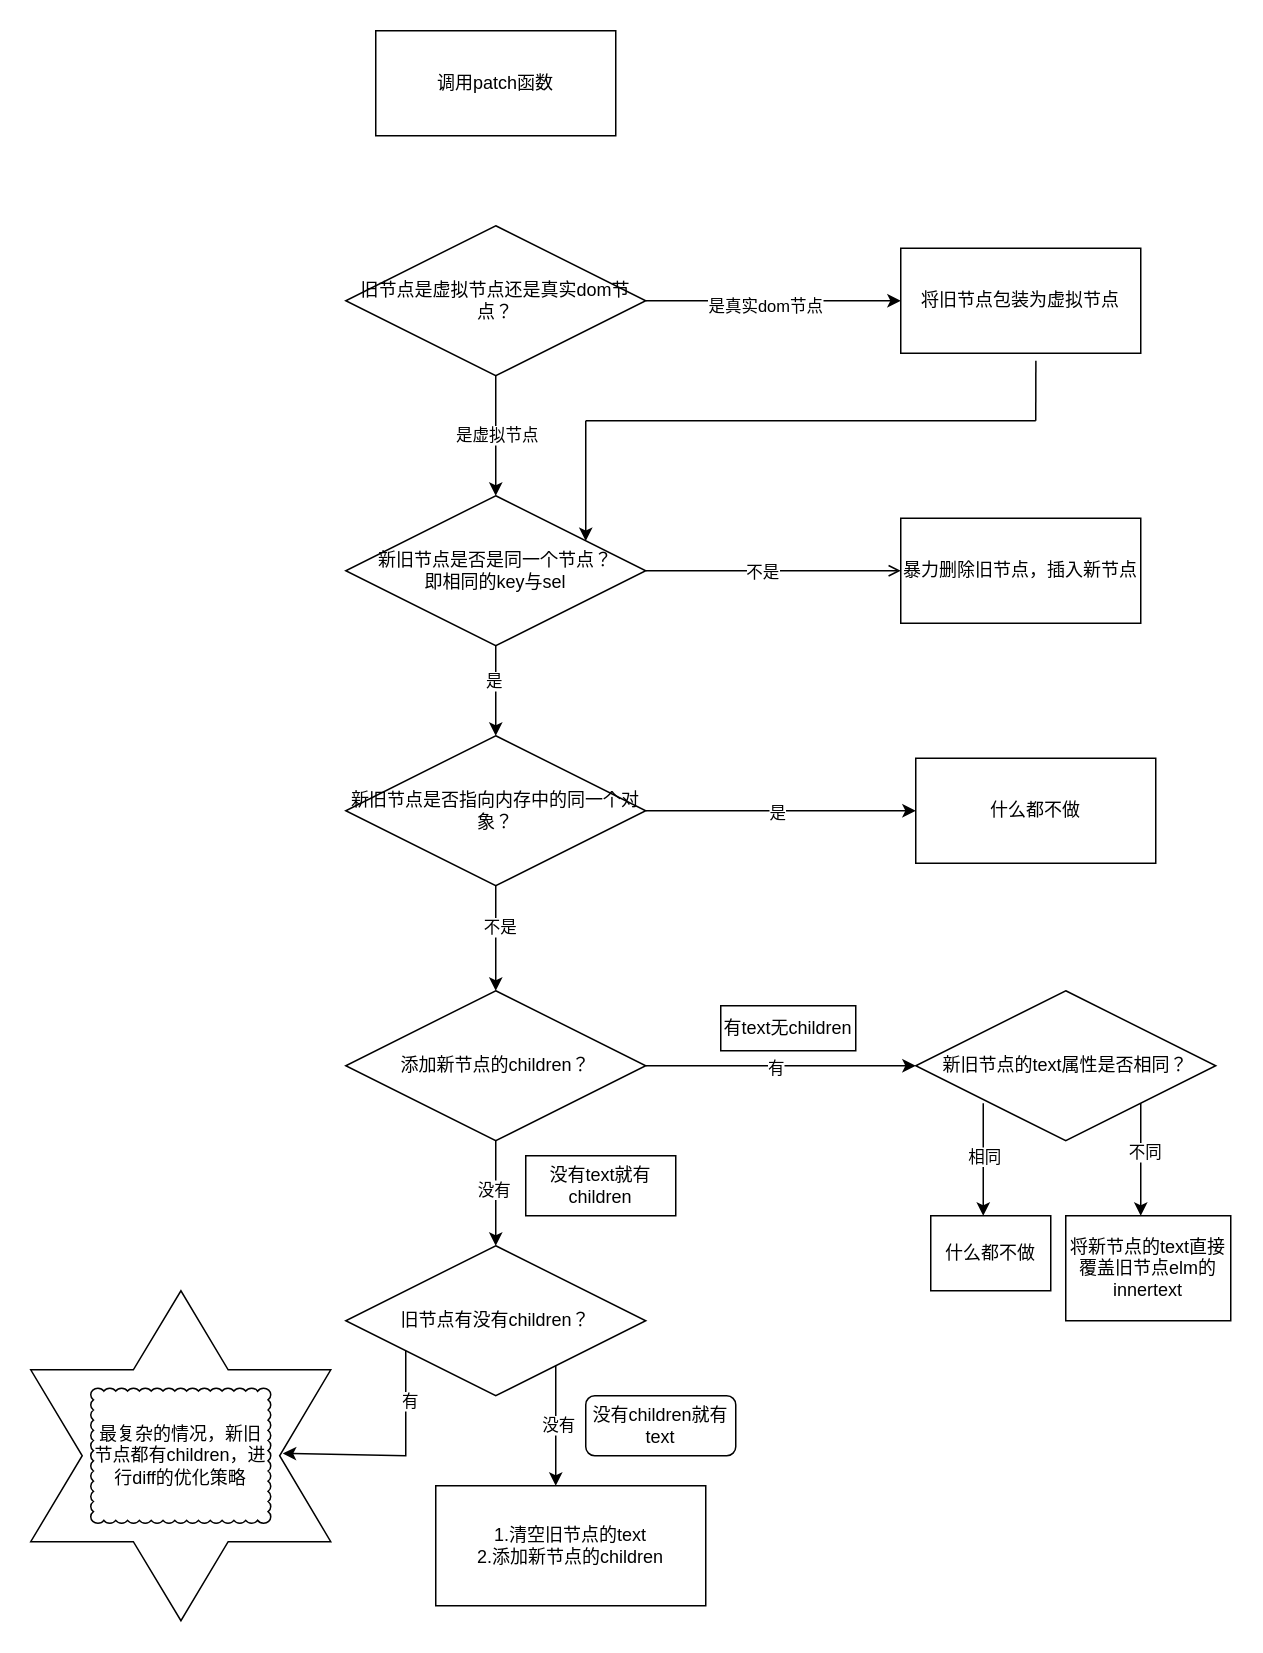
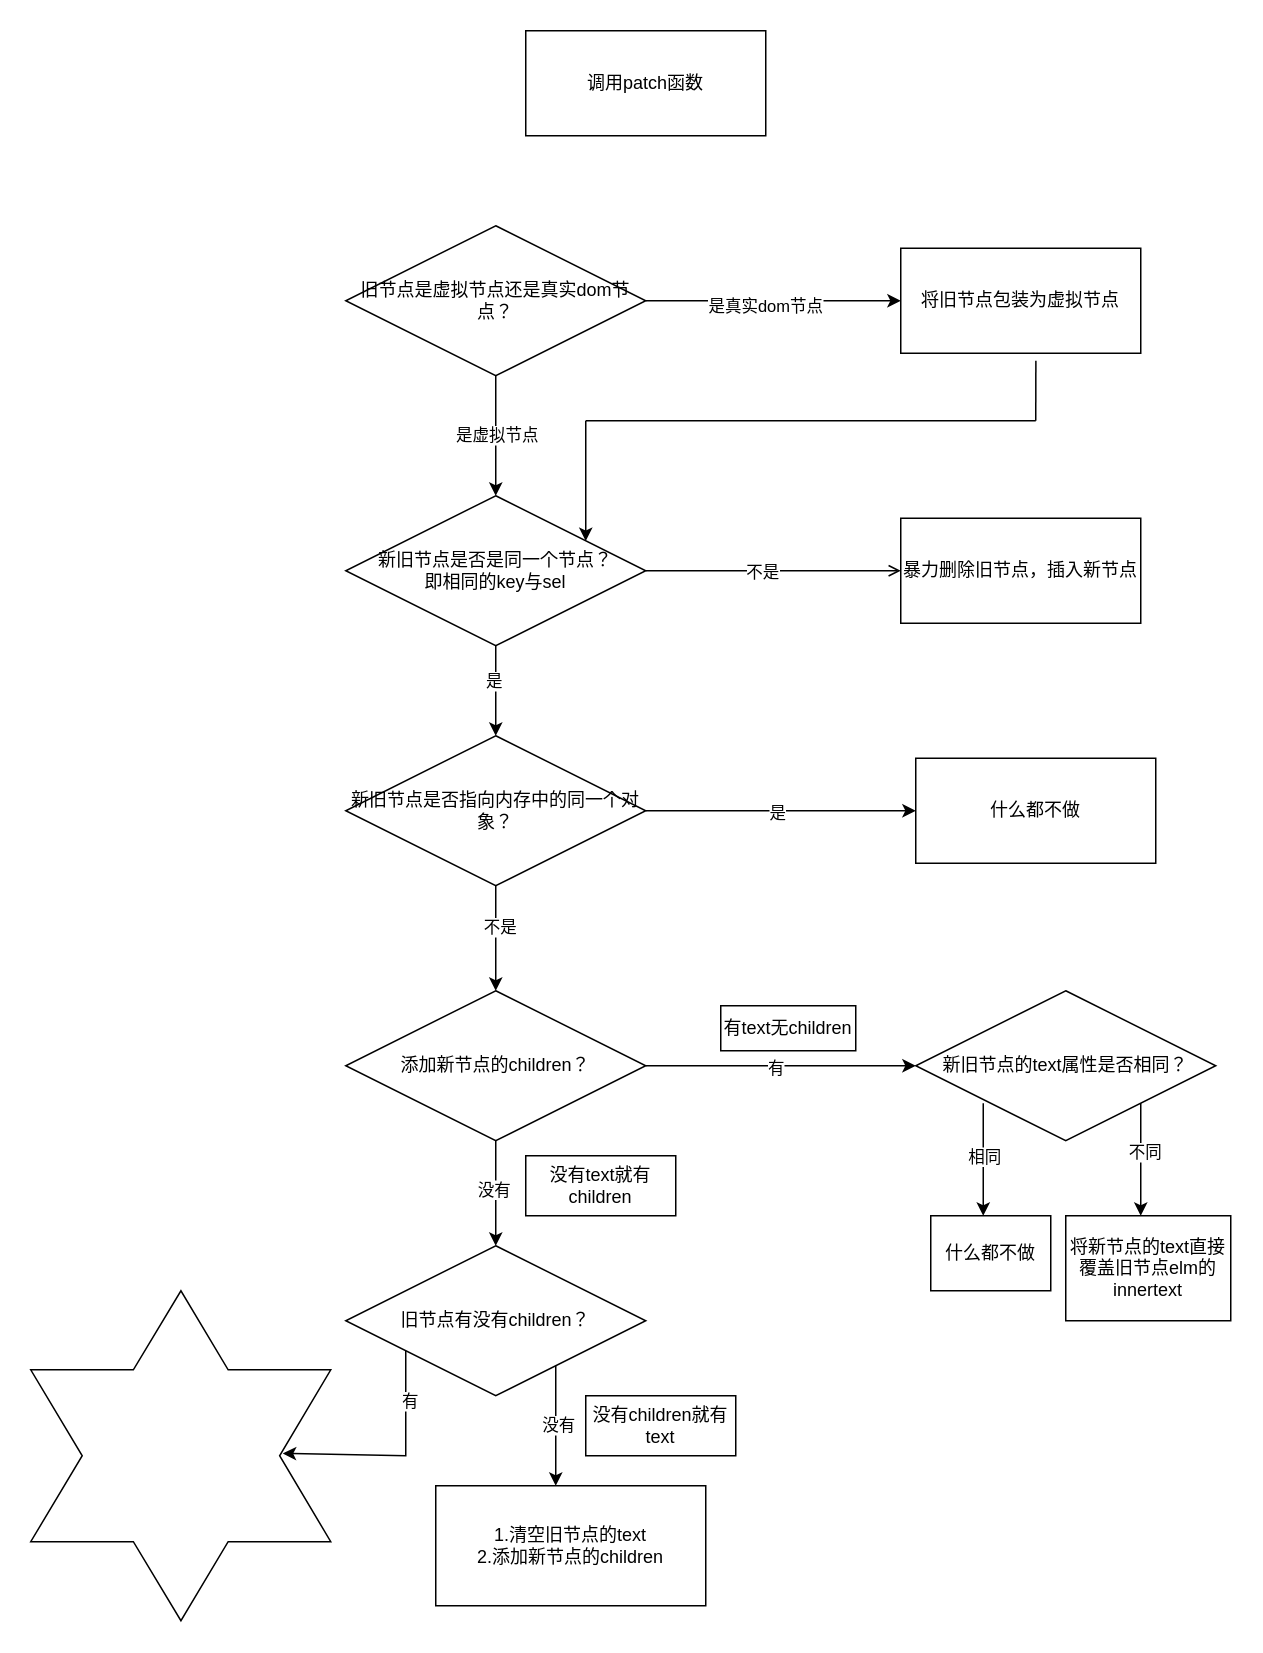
  <mxCell id="0" />
  <mxCell id="1" parent="0" />
- <mxCell id="2" value="调用patch函数" style="rounded=0;whiteSpace=wrap;html=1;" vertex="1" parent="1"><mxGeometry x="250" y="20" width="160" height="70" as="geometry" /></mxCell>
+ <mxCell id="2" value="调用patch函数" style="rounded=0;whiteSpace=wrap;html=1;" vertex="1" parent="1"><mxGeometry x="350" y="20" width="160" height="70" as="geometry" /></mxCell>
  <mxCell id="3" value="旧节点是虚拟节点还是真实dom节点？" style="rhombus;whiteSpace=wrap;html=1;" vertex="1" parent="1"><mxGeometry x="230" y="150" width="200" height="100" as="geometry" /></mxCell>
  <mxCell id="4" value="" style="endArrow=classic;html=1;rounded=0;exitX=1;exitY=0.5;exitDx=0;exitDy=0;" edge="1" parent="1" source="3"><mxGeometry width="50" height="50" relative="1" as="geometry"><mxPoint x="740" y="300" as="sourcePoint" /><mxPoint x="600" y="200" as="targetPoint" /></mxGeometry></mxCell>
  <mxCell id="5" value="Text" style="edgeLabel;html=1;align=center;verticalAlign=middle;resizable=0;points=[];" vertex="1" connectable="0" parent="4"><mxGeometry x="-0.106" y="-2" relative="1" as="geometry"><mxPoint as="offset" /></mxGeometry></mxCell>
  <mxCell id="6" value="是真实dom节点" style="edgeLabel;html=1;align=center;verticalAlign=middle;resizable=0;points=[];" vertex="1" connectable="0" parent="4"><mxGeometry x="-0.071" y="-3" relative="1" as="geometry"><mxPoint as="offset" /></mxGeometry></mxCell>
  <mxCell id="7" value="将旧节点包装为虚拟节点" style="rounded=0;whiteSpace=wrap;html=1;" vertex="1" parent="1"><mxGeometry x="600" y="165" width="160" height="70" as="geometry" /></mxCell>
  <mxCell id="8" value="" style="endArrow=classic;html=1;rounded=0;exitX=0.5;exitY=1;exitDx=0;exitDy=0;" edge="1" parent="1" source="3"><mxGeometry width="50" height="50" relative="1" as="geometry"><mxPoint x="670" y="260" as="sourcePoint" /><mxPoint x="330" y="330" as="targetPoint" /></mxGeometry></mxCell>
  <mxCell id="9" value="是虚拟节点" style="edgeLabel;html=1;align=center;verticalAlign=middle;resizable=0;points=[];" vertex="1" connectable="0" parent="8"><mxGeometry x="-0.037" relative="1" as="geometry"><mxPoint as="offset" /></mxGeometry></mxCell>
  <mxCell id="10" value="" style="endArrow=none;html=1;rounded=0;exitX=0.563;exitY=1.071;exitDx=0;exitDy=0;exitPerimeter=0;" edge="1" parent="1" source="7"><mxGeometry width="50" height="50" relative="1" as="geometry"><mxPoint x="670" y="260" as="sourcePoint" /><mxPoint x="690" y="280" as="targetPoint" /></mxGeometry></mxCell>
  <mxCell id="11" value="" style="endArrow=none;html=1;rounded=0;" edge="1" parent="1"><mxGeometry width="50" height="50" relative="1" as="geometry"><mxPoint x="690" y="280" as="sourcePoint" /><mxPoint x="390" y="280" as="targetPoint" /></mxGeometry></mxCell>
  <mxCell id="12" value="" style="endArrow=classic;html=1;rounded=0;entryX=0.8;entryY=0.302;entryDx=0;entryDy=0;entryPerimeter=0;" edge="1" parent="1" target="13"><mxGeometry width="50" height="50" relative="1" as="geometry"><mxPoint x="390" y="280" as="sourcePoint" /><mxPoint x="390" y="330" as="targetPoint" /></mxGeometry></mxCell>
  <mxCell id="13" value="新旧节点是否是同一个节点？&lt;br&gt;即相同的key与sel" style="rhombus;whiteSpace=wrap;html=1;" vertex="1" parent="1"><mxGeometry x="230" y="330" width="200" height="100" as="geometry" /></mxCell>
  <mxCell id="14" value="" style="endArrow=open;html=1;rounded=0;exitX=1;exitY=0.5;exitDx=0;exitDy=0;entryX=0;entryY=0.5;entryDx=0;entryDy=0;" edge="1" parent="1" source="13" target="16"><mxGeometry width="50" height="50" relative="1" as="geometry"><mxPoint x="670" y="260" as="sourcePoint" /><mxPoint x="590" y="380" as="targetPoint" /></mxGeometry></mxCell>
  <mxCell id="15" value="不是" style="edgeLabel;html=1;align=center;verticalAlign=middle;resizable=0;points=[];" vertex="1" connectable="0" parent="14"><mxGeometry x="-0.094" relative="1" as="geometry"><mxPoint as="offset" /></mxGeometry></mxCell>
  <mxCell id="16" value="暴力删除旧节点，插入新节点" style="rounded=0;whiteSpace=wrap;html=1;" vertex="1" parent="1"><mxGeometry x="600" y="345" width="160" height="70" as="geometry" /></mxCell>
  <mxCell id="17" value="" style="endArrow=classic;html=1;rounded=0;" edge="1" parent="1"><mxGeometry width="50" height="50" relative="1" as="geometry"><mxPoint x="330" y="430" as="sourcePoint" /><mxPoint x="330" y="490" as="targetPoint" /></mxGeometry></mxCell>
  <mxCell id="18" value="是" style="edgeLabel;html=1;align=center;verticalAlign=middle;resizable=0;points=[];" vertex="1" connectable="0" parent="17"><mxGeometry x="-0.244" y="-2" relative="1" as="geometry"><mxPoint as="offset" /></mxGeometry></mxCell>
  <mxCell id="19" value="新旧节点是否指向内存中的同一个对象？" style="rhombus;whiteSpace=wrap;html=1;" vertex="1" parent="1"><mxGeometry x="230" y="490" width="200" height="100" as="geometry" /></mxCell>
  <mxCell id="20" value="" style="endArrow=classic;html=1;rounded=0;exitX=1;exitY=0.5;exitDx=0;exitDy=0;" edge="1" parent="1" source="19"><mxGeometry width="50" height="50" relative="1" as="geometry"><mxPoint x="670" y="430" as="sourcePoint" /><mxPoint x="610" y="540" as="targetPoint" /></mxGeometry></mxCell>
  <mxCell id="21" value="是" style="edgeLabel;html=1;align=center;verticalAlign=middle;resizable=0;points=[];" vertex="1" connectable="0" parent="20"><mxGeometry x="-0.037" y="-1" relative="1" as="geometry"><mxPoint as="offset" /></mxGeometry></mxCell>
  <mxCell id="22" value="什么都不做" style="rounded=0;whiteSpace=wrap;html=1;" vertex="1" parent="1"><mxGeometry x="610" y="505" width="160" height="70" as="geometry" /></mxCell>
  <mxCell id="23" value="" style="endArrow=classic;html=1;rounded=0;" edge="1" parent="1"><mxGeometry width="50" height="50" relative="1" as="geometry"><mxPoint x="330" y="590" as="sourcePoint" /><mxPoint x="330" y="660" as="targetPoint" /></mxGeometry></mxCell>
  <mxCell id="24" value="不是" style="edgeLabel;html=1;align=center;verticalAlign=middle;resizable=0;points=[];" vertex="1" connectable="0" parent="23"><mxGeometry x="-0.233" y="2" relative="1" as="geometry"><mxPoint as="offset" /></mxGeometry></mxCell>
  <mxCell id="25" value="添加新节点的children？" style="rhombus;whiteSpace=wrap;html=1;" vertex="1" parent="1"><mxGeometry x="230" y="660" width="200" height="100" as="geometry" /></mxCell>
  <mxCell id="26" value="" style="endArrow=classic;html=1;rounded=0;exitX=1;exitY=0.5;exitDx=0;exitDy=0;" edge="1" parent="1" source="25"><mxGeometry width="50" height="50" relative="1" as="geometry"><mxPoint x="670" y="680" as="sourcePoint" /><mxPoint x="610" y="710" as="targetPoint" /></mxGeometry></mxCell>
  <mxCell id="27" value="有" style="edgeLabel;html=1;align=center;verticalAlign=middle;resizable=0;points=[];" vertex="1" connectable="0" parent="26"><mxGeometry x="-0.046" y="-1" relative="1" as="geometry"><mxPoint as="offset" /></mxGeometry></mxCell>
  <mxCell id="28" value="新旧节点的text属性是否相同？" style="rhombus;whiteSpace=wrap;html=1;" vertex="1" parent="1"><mxGeometry x="610" y="660" width="200" height="100" as="geometry" /></mxCell>
  <mxCell id="29" value="" style="endArrow=classic;html=1;rounded=0;" edge="1" parent="1"><mxGeometry width="50" height="50" relative="1" as="geometry"><mxPoint x="655" y="735" as="sourcePoint" /><mxPoint x="655" y="810" as="targetPoint" /></mxGeometry></mxCell>
  <mxCell id="30" value="相同" style="edgeLabel;html=1;align=center;verticalAlign=middle;resizable=0;points=[];" vertex="1" connectable="0" parent="29"><mxGeometry x="-0.062" relative="1" as="geometry"><mxPoint as="offset" /></mxGeometry></mxCell>
  <mxCell id="31" value="什么都不做" style="rounded=0;whiteSpace=wrap;html=1;" vertex="1" parent="1"><mxGeometry x="620" y="810" width="80" height="50" as="geometry" /></mxCell>
  <mxCell id="32" value="" style="endArrow=classic;html=1;rounded=0;" edge="1" parent="1"><mxGeometry width="50" height="50" relative="1" as="geometry"><mxPoint x="760" y="735" as="sourcePoint" /><mxPoint x="760" y="810" as="targetPoint" /></mxGeometry></mxCell>
  <mxCell id="33" value="不同" style="edgeLabel;html=1;align=center;verticalAlign=middle;resizable=0;points=[];" vertex="1" connectable="0" parent="32"><mxGeometry x="-0.151" y="2" relative="1" as="geometry"><mxPoint as="offset" /></mxGeometry></mxCell>
  <mxCell id="34" value="将新节点的text直接覆盖旧节点elm的innertext" style="rounded=0;whiteSpace=wrap;html=1;" vertex="1" parent="1"><mxGeometry x="710" y="810" width="110" height="70" as="geometry" /></mxCell>
  <mxCell id="35" value="有text无children" style="rounded=0;whiteSpace=wrap;html=1;" vertex="1" parent="1"><mxGeometry x="480" y="670" width="90" height="30" as="geometry" /></mxCell>
  <mxCell id="36" value="" style="endArrow=classic;html=1;rounded=0;exitX=0.5;exitY=1;exitDx=0;exitDy=0;" edge="1" parent="1" source="25"><mxGeometry width="50" height="50" relative="1" as="geometry"><mxPoint x="520" y="840" as="sourcePoint" /><mxPoint x="330" y="830" as="targetPoint" /></mxGeometry></mxCell>
  <mxCell id="37" value="没有" style="edgeLabel;html=1;align=center;verticalAlign=middle;resizable=0;points=[];" vertex="1" connectable="0" parent="36"><mxGeometry x="-0.09" y="-2" relative="1" as="geometry"><mxPoint as="offset" /></mxGeometry></mxCell>
  <mxCell id="38" value="没有text就有children" style="rounded=0;whiteSpace=wrap;html=1;" vertex="1" parent="1"><mxGeometry x="350" y="770" width="100" height="40" as="geometry" /></mxCell>
  <mxCell id="39" value="旧节点有没有children？" style="rhombus;whiteSpace=wrap;html=1;" vertex="1" parent="1"><mxGeometry x="230" y="830" width="200" height="100" as="geometry" /></mxCell>
  <mxCell id="40" value="" style="endArrow=classic;html=1;rounded=0;" edge="1" parent="1"><mxGeometry width="50" height="50" relative="1" as="geometry"><mxPoint x="370" y="910" as="sourcePoint" /><mxPoint x="370" y="990" as="targetPoint" /></mxGeometry></mxCell>
  <mxCell id="41" value="没有" style="edgeLabel;html=1;align=center;verticalAlign=middle;resizable=0;points=[];" vertex="1" connectable="0" parent="40"><mxGeometry x="-0.037" y="1" relative="1" as="geometry"><mxPoint as="offset" /></mxGeometry></mxCell>
  <mxCell id="42" value="1.清空旧节点的text&lt;br&gt;2.添加新节点的children" style="rounded=0;whiteSpace=wrap;html=1;" vertex="1" parent="1"><mxGeometry x="290" y="990" width="180" height="80" as="geometry" /></mxCell>
- <mxCell id="43" value="没有children就有text" style="whiteSpace=wrap;html=1;rounded=1;" vertex="1" parent="1"><mxGeometry x="390" y="930" width="100" height="40" as="geometry" /></mxCell>
+ <mxCell id="43" value="没有children就有text" style="rounded=0;whiteSpace=wrap;html=1;" vertex="1" parent="1"><mxGeometry x="390" y="930" width="100" height="40" as="geometry" /></mxCell>
  <mxCell id="44" value="" style="endArrow=classic;html=1;rounded=0;entryX=0.493;entryY=0.16;entryDx=0;entryDy=0;entryPerimeter=0;" edge="1" parent="1" target="46"><mxGeometry width="50" height="50" relative="1" as="geometry"><mxPoint x="270" y="900" as="sourcePoint" /><mxPoint x="220" y="970" as="targetPoint" /><Array as="points"><mxPoint x="270" y="970" /></Array></mxGeometry></mxCell>
  <mxCell id="45" value="有" style="edgeLabel;html=1;align=center;verticalAlign=middle;resizable=0;points=[];" vertex="1" connectable="0" parent="44"><mxGeometry x="-0.567" y="2" relative="1" as="geometry"><mxPoint as="offset" /></mxGeometry></mxCell>
  <mxCell id="46" value="" style="verticalLabelPosition=bottom;verticalAlign=top;html=1;shape=mxgraph.basic.6_point_star;direction=south;" vertex="1" parent="1"><mxGeometry x="20" y="860" width="200" height="220" as="geometry" /></mxCell>
- <mxCell id="47" value="最复杂的情况，新旧节点都有children，进行diff的优化策略" style="whiteSpace=wrap;html=1;shape=mxgraph.basic.cloud_rect" vertex="1" parent="1"><mxGeometry x="60" y="925" width="120" height="90" as="geometry" /></mxCell>
